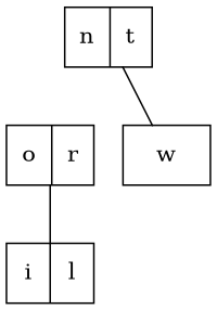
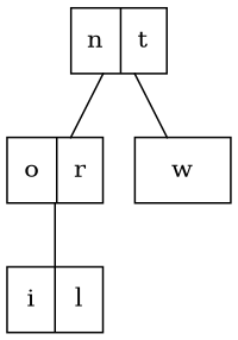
  strict graph {
    node [shape=record]
    n1 [label="n|t"]
    n2 [label="o|r"]
    n3 [label=w]
    n4 [label="i|l"]
+   n1 -- n2
    n1 -- n3
    n2 -- n4
  }
